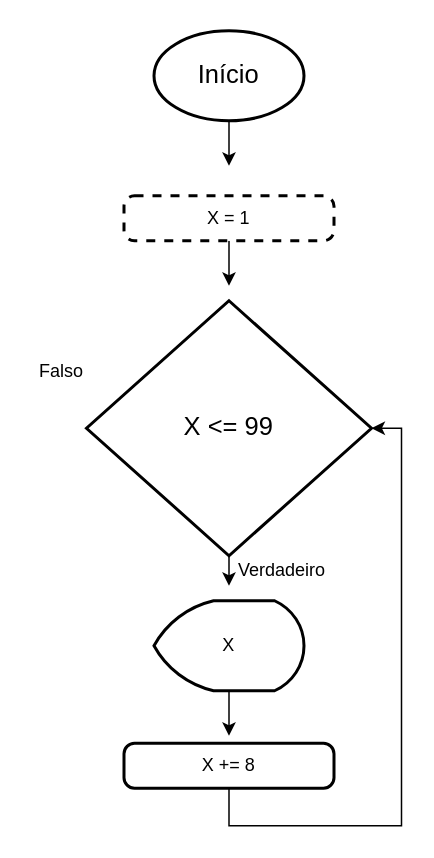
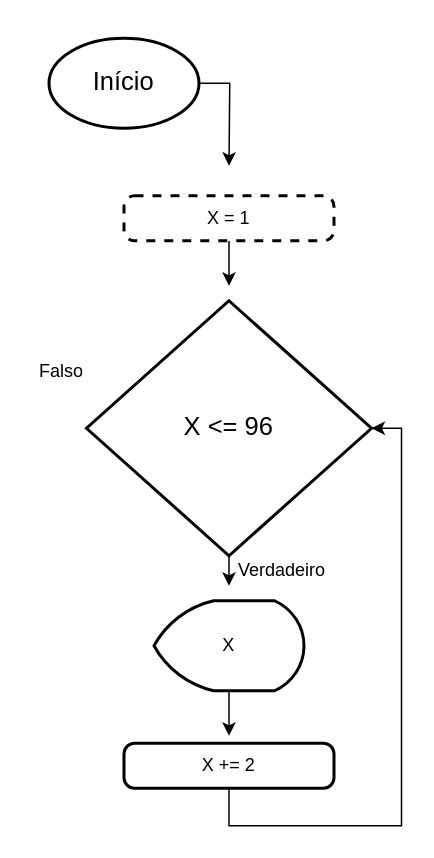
  <mxCell id="0" />
  <mxCell id="1" parent="0" />
  <mxCell id="2" style="edgeStyle=orthogonalEdgeStyle;rounded=0;orthogonalLoop=1;jettySize=auto;html=1;fontSize=17;" edge="1" source="3" parent="1"><mxGeometry relative="1" as="geometry"><mxPoint x="152" y="110" as="targetPoint" /></mxGeometry></mxCell>
- <mxCell id="3" value="Início" style="strokeWidth=2;html=1;shape=mxgraph.flowchart.start_1;whiteSpace=wrap;fontSize=17;" vertex="1" parent="1"><mxGeometry x="102" y="20" width="100" height="60" as="geometry" /></mxCell>
+ <mxCell id="3" value="Início" style="strokeWidth=2;html=1;shape=mxgraph.flowchart.start_1;whiteSpace=wrap;fontSize=17;" vertex="1" parent="1"><mxGeometry x="32" y="25" width="100" height="60" as="geometry" /></mxCell>
  <mxCell id="4" style="edgeStyle=orthogonalEdgeStyle;rounded=0;orthogonalLoop=1;jettySize=auto;html=1;" edge="1" parent="1" source="5"><mxGeometry relative="1" as="geometry"><mxPoint x="152" y="390" as="targetPoint" /></mxGeometry></mxCell>
- <mxCell id="5" value="X &amp;lt;= 99" style="strokeWidth=2;html=1;shape=mxgraph.flowchart.decision;whiteSpace=wrap;fontSize=17;" vertex="1" parent="1"><mxGeometry x="57" y="200" width="190" height="170" as="geometry" /></mxCell>
+ <mxCell id="5" value="X &amp;lt;= 96" style="strokeWidth=2;html=1;shape=mxgraph.flowchart.decision;whiteSpace=wrap;fontSize=17;" vertex="1" parent="1"><mxGeometry x="57" y="200" width="190" height="170" as="geometry" /></mxCell>
  <mxCell id="6" style="edgeStyle=orthogonalEdgeStyle;rounded=0;orthogonalLoop=1;jettySize=auto;html=1;" edge="1" parent="1" source="7"><mxGeometry relative="1" as="geometry"><mxPoint x="152" y="190" as="targetPoint" /></mxGeometry></mxCell>
  <mxCell id="7" value="X = 1" style="rounded=1;whiteSpace=wrap;html=1;absoluteArcSize=1;arcSize=14;strokeWidth=2;dashed=1;" vertex="1" parent="1"><mxGeometry x="82" y="130" width="140" height="30" as="geometry" /></mxCell>
  <mxCell id="8" style="edgeStyle=orthogonalEdgeStyle;rounded=0;orthogonalLoop=1;jettySize=auto;html=1;" edge="1" parent="1" source="9"><mxGeometry relative="1" as="geometry"><mxPoint x="152" y="490" as="targetPoint" /></mxGeometry></mxCell>
  <mxCell id="9" value="X" style="strokeWidth=2;html=1;shape=mxgraph.flowchart.display;whiteSpace=wrap;" vertex="1" parent="1"><mxGeometry x="102" y="400" width="100" height="60" as="geometry" /></mxCell>
  <mxCell id="10" style="edgeStyle=orthogonalEdgeStyle;rounded=0;orthogonalLoop=1;jettySize=auto;html=1;entryX=1;entryY=0.5;entryDx=0;entryDy=0;entryPerimeter=0;" edge="1" parent="1" source="11" target="5"><mxGeometry relative="1" as="geometry"><Array as="points"><mxPoint x="152" y="550" /><mxPoint x="267" y="550" /><mxPoint x="267" y="285" /></Array></mxGeometry></mxCell>
- <mxCell id="11" value="X += 8" style="rounded=1;whiteSpace=wrap;html=1;absoluteArcSize=1;arcSize=14;strokeWidth=2;" vertex="1" parent="1"><mxGeometry x="82" y="495" width="140" height="30" as="geometry" /></mxCell>
+ <mxCell id="11" value="X += 2" style="rounded=1;whiteSpace=wrap;html=1;absoluteArcSize=1;arcSize=14;strokeWidth=2;" vertex="1" parent="1"><mxGeometry x="82" y="495" width="140" height="30" as="geometry" /></mxCell>
  <mxCell id="12" value="Verdadeiro" style="text;html=1;align=center;verticalAlign=middle;resizable=0;points=[];autosize=1;" vertex="1" parent="1"><mxGeometry x="152" y="370" width="70" height="20" as="geometry" /></mxCell>
  <mxCell id="13" value="Falso" style="text;html=1;align=center;verticalAlign=middle;resizable=0;points=[];autosize=1;" vertex="1" parent="1"><mxGeometry x="20" y="237" width="40" height="20" as="geometry" /></mxCell>
